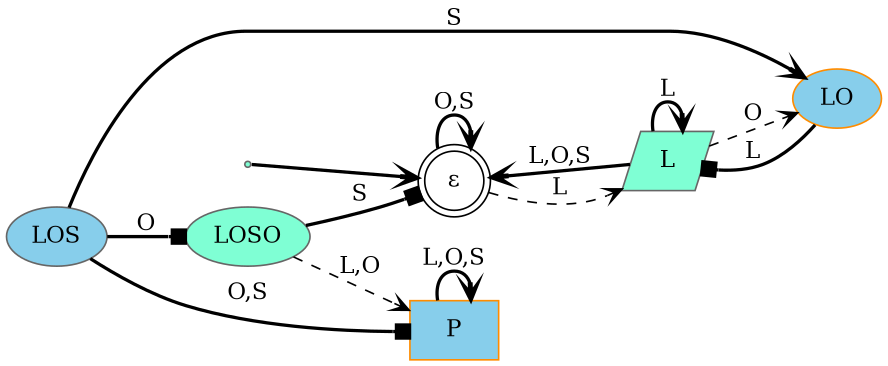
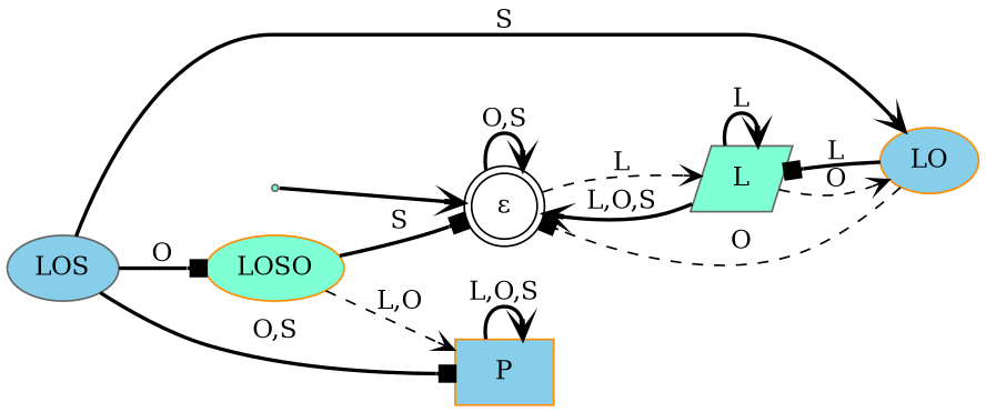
  digraph {
    rankdir=LR
    node [color=gray40 fillcolor=aquamarine fontcolor=black shape=ellipse style=filled]
    edge [arrowhead=vee style=bold]
    start [fontcolor=white shape=point]
    n2 [color=black label=<&#949;> shape=doublecircle fillcolor="" style=""]
    L [shape=parallelogram]
    LO [color=darkorange fillcolor=skyblue]
    LOS [fillcolor=skyblue]
-   LOSO
+   LOSO [color=darkorange]
    P [color=darkorange fillcolor=skyblue shape=box]
    start -> n2
    n2 -> n2 [label="O,S"]
    n2 -> L [label=L style=dashed]
    L -> n2 [label="L,O,S"]
    L -> L [label=L]
    L -> LO [label=O style=dashed]
+   LO -> n2 [arrowhead=box label=O style=dashed]
    LO -> L [arrowhead=box label=L]
    LOS -> LO [label=S]
    LOS -> LOSO [arrowhead=box label=O]
    LOS -> P [arrowhead=box label="O,S"]
    LOSO -> n2 [arrowhead=box label=S]
    LOSO -> P [label="L,O" style=dashed]
    P -> P [label="L,O,S"]
  }
